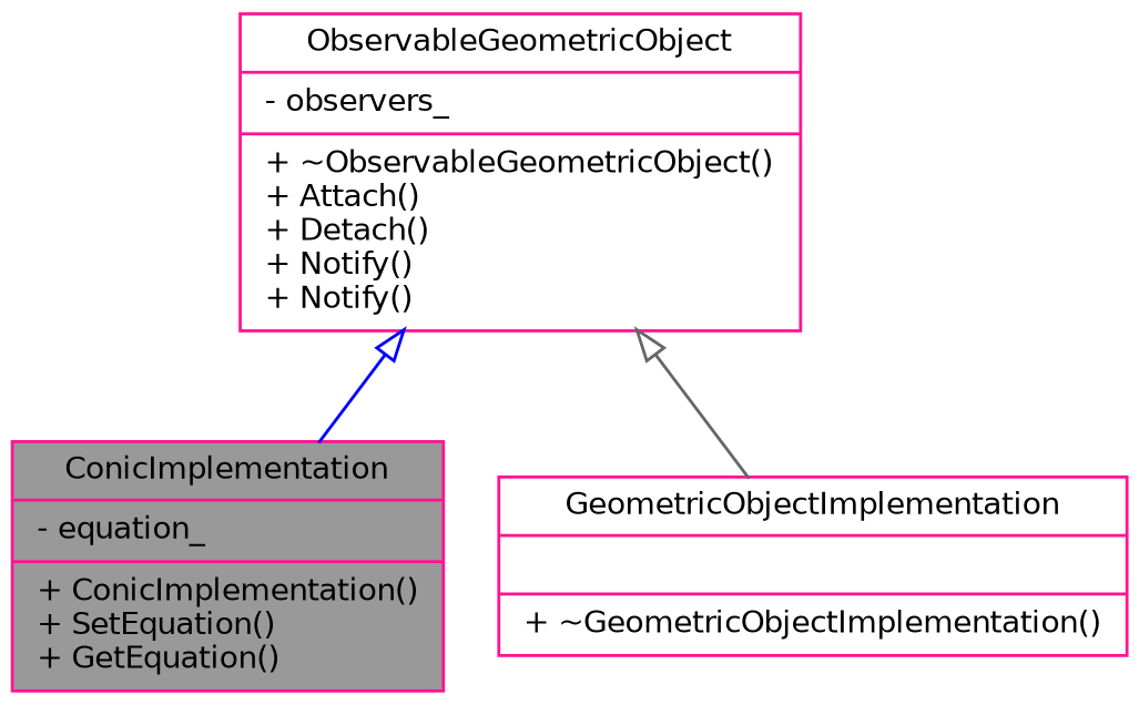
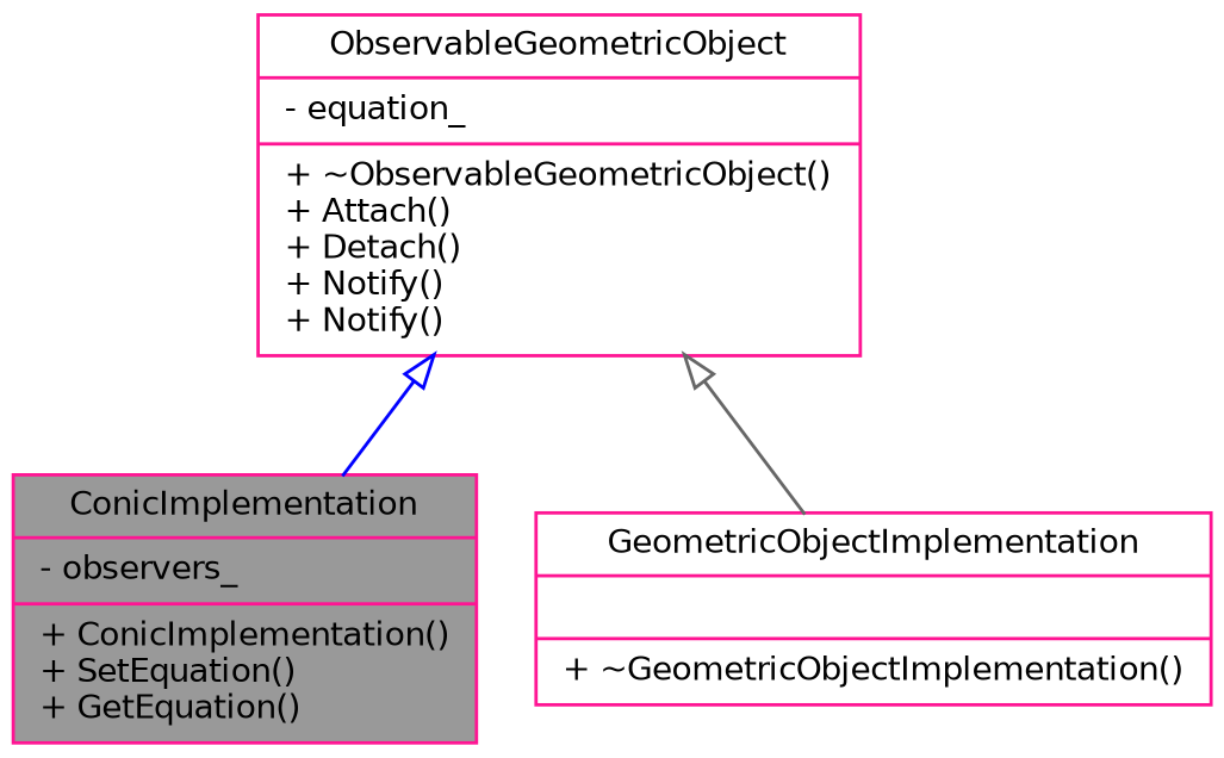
  digraph {
    node [color=deeppink fillcolor=white fontname=Helvetica fontsize=10 shape=record style=filled]
    edge [arrowtail=onormal dir=back fontname=Helvetica fontsize=10 labelfontname=Helvetica labelfontsize=10 style=solid]
-   n1 [fillcolor=grey60 fontcolor=black height=0.2 label="{ConicImplementation\n|- equation_\l|+ ConicImplementation()\l+ SetEquation()\l+ GetEquation()\l}" width=0.4]
+   n1 [fillcolor=grey60 fontcolor=black height=0.2 label="{ConicImplementation\n|- observers_\l|+ ConicImplementation()\l+ SetEquation()\l+ GetEquation()\l}" width=0.4]
    n2 [height=0.2 label="{GeometricObjectImplementation\n||+ ~GeometricObjectImplementation()\l}" width=0.4]
-   n3 [height=0.2 label="{ObservableGeometricObject\n|- observers_\l|+ ~ObservableGeometricObject()\l+ Attach()\l+ Detach()\l+ Notify()\l+ Notify()\l}" width=0.4]
+   n3 [height=0.2 label="{ObservableGeometricObject\n|- equation_\l|+ ~ObservableGeometricObject()\l+ Attach()\l+ Detach()\l+ Notify()\l+ Notify()\l}" width=0.4]
    n3 -> n1 [color=blue]
    n3 -> n2 [color=gray40]
  }
